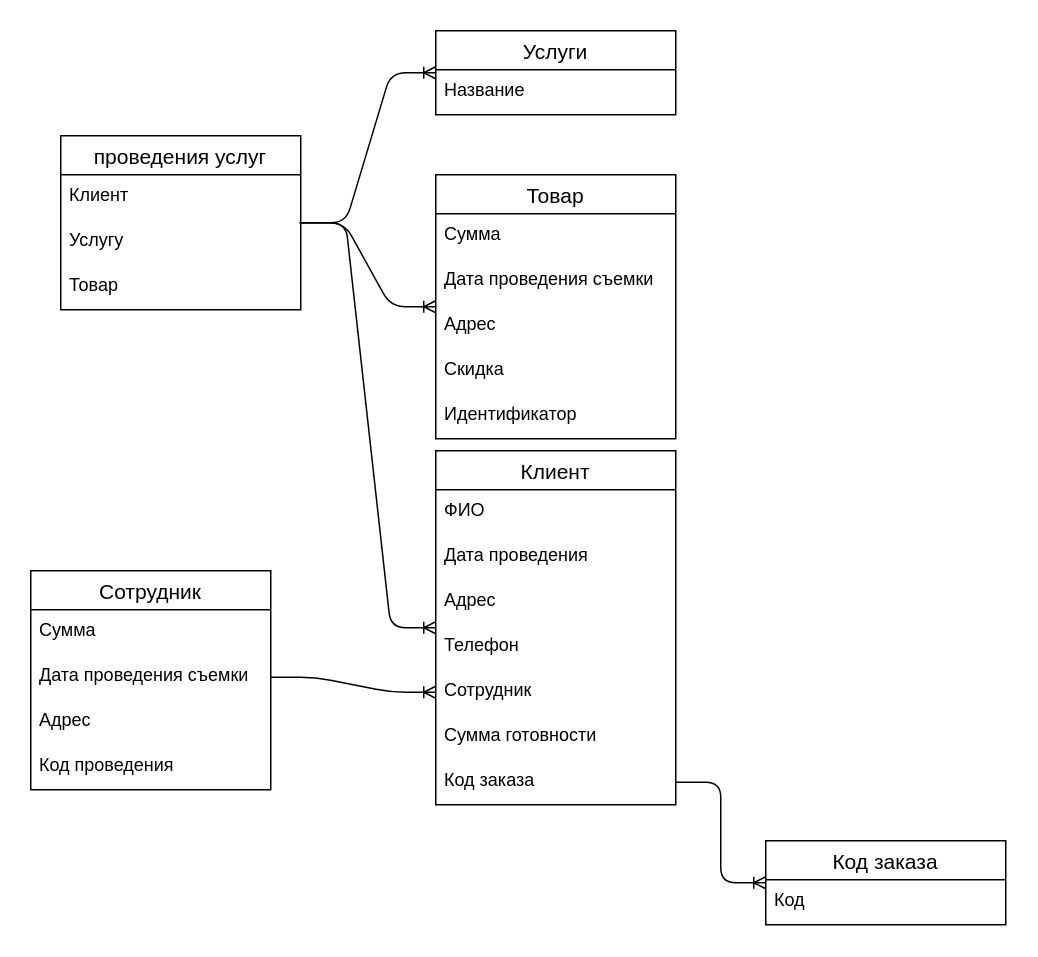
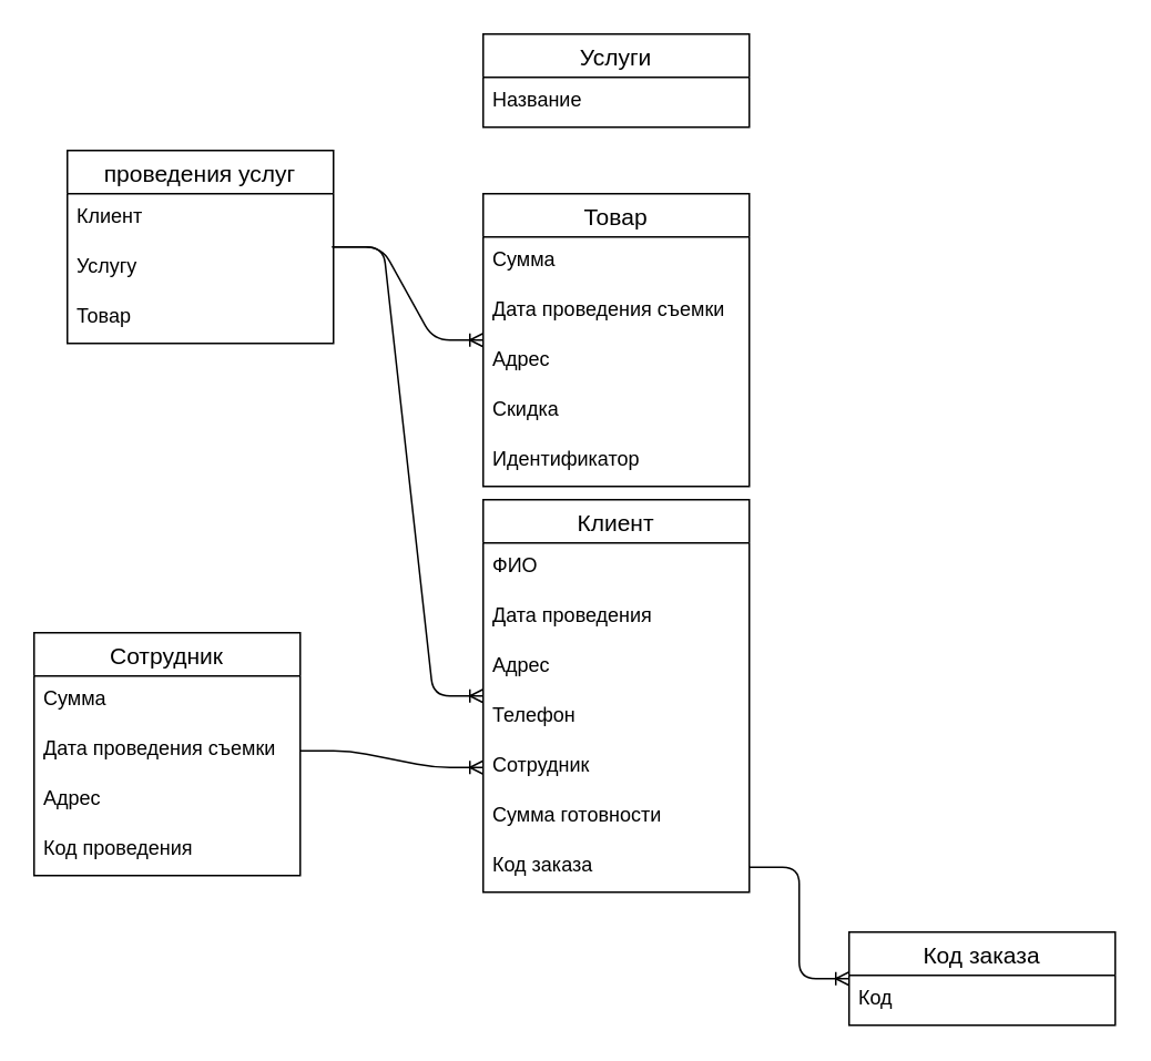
  <mxCell id="0" />
  <mxCell id="1" parent="0" />
  <mxCell id="2" value="Услуги" style="swimlane;fontStyle=0;childLayout=stackLayout;horizontal=1;startSize=26;horizontalStack=0;resizeParent=1;resizeParentMax=0;resizeLast=0;collapsible=1;marginBottom=0;align=center;fontSize=14;" parent="1" vertex="1"><mxGeometry x="290" y="20" width="160" height="56" as="geometry" /></mxCell>
  <mxCell id="3" value="Название" style="text;strokeColor=none;fillColor=none;spacingLeft=4;spacingRight=4;overflow=hidden;rotatable=0;points=[[0,0.5],[1,0.5]];portConstraint=eastwest;fontSize=12;" parent="2" vertex="1"><mxGeometry y="26" width="160" height="30" as="geometry" /></mxCell>
  <mxCell id="4" value="Клиент" style="swimlane;fontStyle=0;childLayout=stackLayout;horizontal=1;startSize=26;horizontalStack=0;resizeParent=1;resizeParentMax=0;resizeLast=0;collapsible=1;marginBottom=0;align=center;fontSize=14;" parent="1" vertex="1"><mxGeometry x="290" y="300" width="160" height="236" as="geometry" /></mxCell>
  <mxCell id="5" value="ФИО&#10;" style="text;strokeColor=none;fillColor=none;spacingLeft=4;spacingRight=4;overflow=hidden;rotatable=0;points=[[0,0.5],[1,0.5]];portConstraint=eastwest;fontSize=12;" parent="4" vertex="1"><mxGeometry y="26" width="160" height="30" as="geometry" /></mxCell>
  <mxCell id="6" value="Дата проведения" style="text;strokeColor=none;fillColor=none;spacingLeft=4;spacingRight=4;overflow=hidden;rotatable=0;points=[[0,0.5],[1,0.5]];portConstraint=eastwest;fontSize=12;" parent="4" vertex="1"><mxGeometry y="56" width="160" height="30" as="geometry" /></mxCell>
  <mxCell id="7" value="Адрес" style="text;strokeColor=none;fillColor=none;spacingLeft=4;spacingRight=4;overflow=hidden;rotatable=0;points=[[0,0.5],[1,0.5]];portConstraint=eastwest;fontSize=12;" parent="4" vertex="1"><mxGeometry y="86" width="160" height="30" as="geometry" /></mxCell>
  <mxCell id="8" value="Телефон" style="text;strokeColor=none;fillColor=none;spacingLeft=4;spacingRight=4;overflow=hidden;rotatable=0;points=[[0,0.5],[1,0.5]];portConstraint=eastwest;fontSize=12;" parent="4" vertex="1"><mxGeometry y="116" width="160" height="30" as="geometry" /></mxCell>
  <mxCell id="9" value="Сотрудник" style="text;strokeColor=none;fillColor=none;spacingLeft=4;spacingRight=4;overflow=hidden;rotatable=0;points=[[0,0.5],[1,0.5]];portConstraint=eastwest;fontSize=12;" parent="4" vertex="1"><mxGeometry y="146" width="160" height="30" as="geometry" /></mxCell>
  <mxCell id="10" value="Сумма готовности" style="text;strokeColor=none;fillColor=none;spacingLeft=4;spacingRight=4;overflow=hidden;rotatable=0;points=[[0,0.5],[1,0.5]];portConstraint=eastwest;fontSize=12;" parent="4" vertex="1"><mxGeometry y="176" width="160" height="30" as="geometry" /></mxCell>
  <mxCell id="11" value="Код заказа" style="text;strokeColor=none;fillColor=none;spacingLeft=4;spacingRight=4;overflow=hidden;rotatable=0;points=[[0,0.5],[1,0.5]];portConstraint=eastwest;fontSize=12;" parent="4" vertex="1"><mxGeometry y="206" width="160" height="30" as="geometry" /></mxCell>
  <mxCell id="12" value="Товар" style="swimlane;fontStyle=0;childLayout=stackLayout;horizontal=1;startSize=26;horizontalStack=0;resizeParent=1;resizeParentMax=0;resizeLast=0;collapsible=1;marginBottom=0;align=center;fontSize=14;" parent="1" vertex="1"><mxGeometry x="290" y="116" width="160" height="176" as="geometry" /></mxCell>
  <mxCell id="13" value="Сумма" style="text;strokeColor=none;fillColor=none;spacingLeft=4;spacingRight=4;overflow=hidden;rotatable=0;points=[[0,0.5],[1,0.5]];portConstraint=eastwest;fontSize=12;" parent="12" vertex="1"><mxGeometry y="26" width="160" height="30" as="geometry" /></mxCell>
  <mxCell id="14" value="Дата проведения съемки" style="text;strokeColor=none;fillColor=none;spacingLeft=4;spacingRight=4;overflow=hidden;rotatable=0;points=[[0,0.5],[1,0.5]];portConstraint=eastwest;fontSize=12;" parent="12" vertex="1"><mxGeometry y="56" width="160" height="30" as="geometry" /></mxCell>
  <mxCell id="15" value="Адрес" style="text;strokeColor=none;fillColor=none;spacingLeft=4;spacingRight=4;overflow=hidden;rotatable=0;points=[[0,0.5],[1,0.5]];portConstraint=eastwest;fontSize=12;" parent="12" vertex="1"><mxGeometry y="86" width="160" height="30" as="geometry" /></mxCell>
  <mxCell id="16" value="Скидка" style="text;strokeColor=none;fillColor=none;spacingLeft=4;spacingRight=4;overflow=hidden;rotatable=0;points=[[0,0.5],[1,0.5]];portConstraint=eastwest;fontSize=12;" parent="12" vertex="1"><mxGeometry y="116" width="160" height="30" as="geometry" /></mxCell>
  <mxCell id="17" value="Идентификатор" style="text;strokeColor=none;fillColor=none;spacingLeft=4;spacingRight=4;overflow=hidden;rotatable=0;points=[[0,0.5],[1,0.5]];portConstraint=eastwest;fontSize=12;" parent="12" vertex="1"><mxGeometry y="146" width="160" height="30" as="geometry" /></mxCell>
  <mxCell id="18" value="проведения услуг" style="swimlane;fontStyle=0;childLayout=stackLayout;horizontal=1;startSize=26;horizontalStack=0;resizeParent=1;resizeParentMax=0;resizeLast=0;collapsible=1;marginBottom=0;align=center;fontSize=14;" parent="1" vertex="1"><mxGeometry x="40" y="90" width="160" height="116" as="geometry" /></mxCell>
  <mxCell id="19" value="Клиент" style="text;strokeColor=none;fillColor=none;spacingLeft=4;spacingRight=4;overflow=hidden;rotatable=0;points=[[0,0.5],[1,0.5]];portConstraint=eastwest;fontSize=12;" parent="18" vertex="1"><mxGeometry y="26" width="160" height="30" as="geometry" /></mxCell>
  <mxCell id="20" value="Услугу" style="text;strokeColor=none;fillColor=none;spacingLeft=4;spacingRight=4;overflow=hidden;rotatable=0;points=[[0,0.5],[1,0.5]];portConstraint=eastwest;fontSize=12;" parent="18" vertex="1"><mxGeometry y="56" width="160" height="30" as="geometry" /></mxCell>
  <mxCell id="21" value="Товар" style="text;strokeColor=none;fillColor=none;spacingLeft=4;spacingRight=4;overflow=hidden;rotatable=0;points=[[0,0.5],[1,0.5]];portConstraint=eastwest;fontSize=12;" parent="18" vertex="1"><mxGeometry y="86" width="160" height="30" as="geometry" /></mxCell>
- <mxCell id="22" value="" style="edgeStyle=entityRelationEdgeStyle;fontSize=12;html=1;endArrow=ERoneToMany;" parent="1" source="18" target="2" edge="1"><mxGeometry width="100" height="100" relative="1" as="geometry"><mxPoint x="400" y="310" as="sourcePoint" /><mxPoint x="500" y="210" as="targetPoint" /></mxGeometry></mxCell>
  <mxCell id="23" value="" style="edgeStyle=entityRelationEdgeStyle;fontSize=12;html=1;endArrow=ERoneToMany;" parent="1" target="12" edge="1"><mxGeometry width="100" height="100" relative="1" as="geometry"><mxPoint x="199" y="148" as="sourcePoint" /><mxPoint x="300" y="58" as="targetPoint" /></mxGeometry></mxCell>
  <mxCell id="24" value="" style="edgeStyle=entityRelationEdgeStyle;fontSize=12;html=1;endArrow=ERoneToMany;" parent="1" source="18" target="4" edge="1"><mxGeometry width="100" height="100" relative="1" as="geometry"><mxPoint x="209" y="158" as="sourcePoint" /><mxPoint x="300" y="199" as="targetPoint" /></mxGeometry></mxCell>
  <mxCell id="25" value="Сотрудник" style="swimlane;fontStyle=0;childLayout=stackLayout;horizontal=1;startSize=26;horizontalStack=0;resizeParent=1;resizeParentMax=0;resizeLast=0;collapsible=1;marginBottom=0;align=center;fontSize=14;" parent="1" vertex="1"><mxGeometry y="380" width="160" height="146" as="geometry" x="20" /></mxCell>
  <mxCell id="26" value="Сумма" style="text;strokeColor=none;fillColor=none;spacingLeft=4;spacingRight=4;overflow=hidden;rotatable=0;points=[[0,0.5],[1,0.5]];portConstraint=eastwest;fontSize=12;" parent="25" vertex="1"><mxGeometry y="26" width="160" height="30" as="geometry" /></mxCell>
  <mxCell id="27" value="Дата проведения съемки" style="text;strokeColor=none;fillColor=none;spacingLeft=4;spacingRight=4;overflow=hidden;rotatable=0;points=[[0,0.5],[1,0.5]];portConstraint=eastwest;fontSize=12;" parent="25" vertex="1"><mxGeometry y="56" width="160" height="30" as="geometry" /></mxCell>
  <mxCell id="28" value="Адрес" style="text;strokeColor=none;fillColor=none;spacingLeft=4;spacingRight=4;overflow=hidden;rotatable=0;points=[[0,0.5],[1,0.5]];portConstraint=eastwest;fontSize=12;" parent="25" vertex="1"><mxGeometry y="86" width="160" height="30" as="geometry" /></mxCell>
  <mxCell id="29" value="Код проведения" style="text;strokeColor=none;fillColor=none;spacingLeft=4;spacingRight=4;overflow=hidden;rotatable=0;points=[[0,0.5],[1,0.5]];portConstraint=eastwest;fontSize=12;" parent="25" vertex="1"><mxGeometry y="116" width="160" height="30" as="geometry" /></mxCell>
  <mxCell id="30" value="" style="edgeStyle=entityRelationEdgeStyle;fontSize=12;html=1;endArrow=ERoneToMany;entryX=0;entryY=0.5;entryDx=0;entryDy=0;exitX=1;exitY=0.5;exitDx=0;exitDy=0;" parent="1" source="27" target="9" edge="1"><mxGeometry width="100" height="100" relative="1" as="geometry"><mxPoint x="180" y="490" as="sourcePoint" /><mxPoint x="520" y="274" as="targetPoint" /></mxGeometry></mxCell>
  <mxCell id="31" value="Код заказа" style="swimlane;fontStyle=0;childLayout=stackLayout;horizontal=1;startSize=26;horizontalStack=0;resizeParent=1;resizeParentMax=0;resizeLast=0;collapsible=1;marginBottom=0;align=center;fontSize=14;" parent="1" vertex="1"><mxGeometry x="510" y="560" width="160" height="56" as="geometry" /></mxCell>
  <mxCell id="32" value="Код&#10;" style="text;strokeColor=none;fillColor=none;spacingLeft=4;spacingRight=4;overflow=hidden;rotatable=0;points=[[0,0.5],[1,0.5]];portConstraint=eastwest;fontSize=12;" parent="31" vertex="1"><mxGeometry y="26" width="160" height="30" as="geometry" /></mxCell>
  <mxCell id="33" value="" style="edgeStyle=entityRelationEdgeStyle;fontSize=12;html=1;endArrow=ERoneToMany;exitX=1;exitY=0.5;exitDx=0;exitDy=0;" parent="1" source="11" target="31" edge="1"><mxGeometry width="100" height="100" relative="1" as="geometry"><mxPoint x="460" y="471" as="sourcePoint" /><mxPoint x="520" y="471" as="targetPoint" /></mxGeometry></mxCell>
